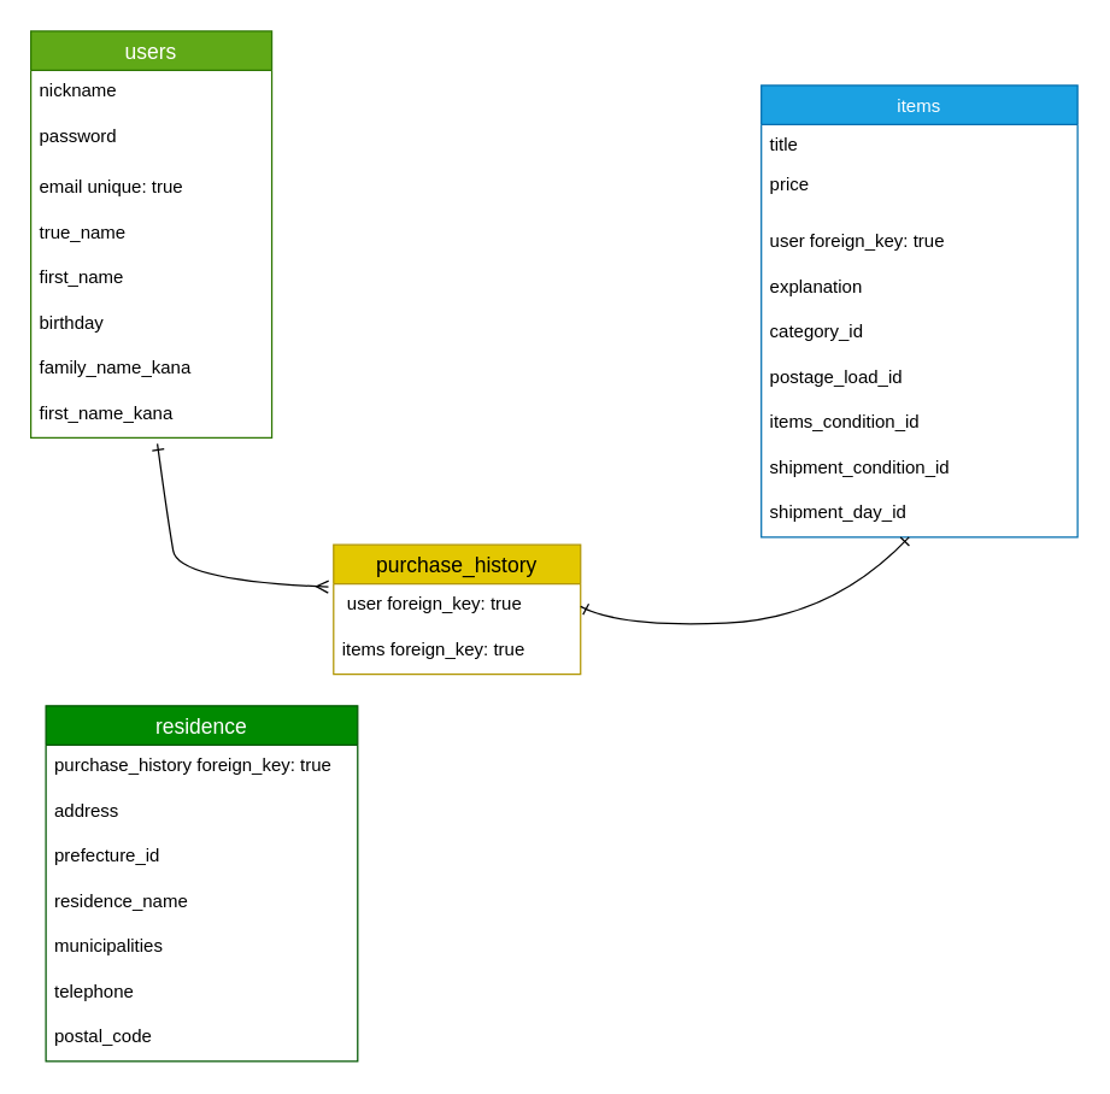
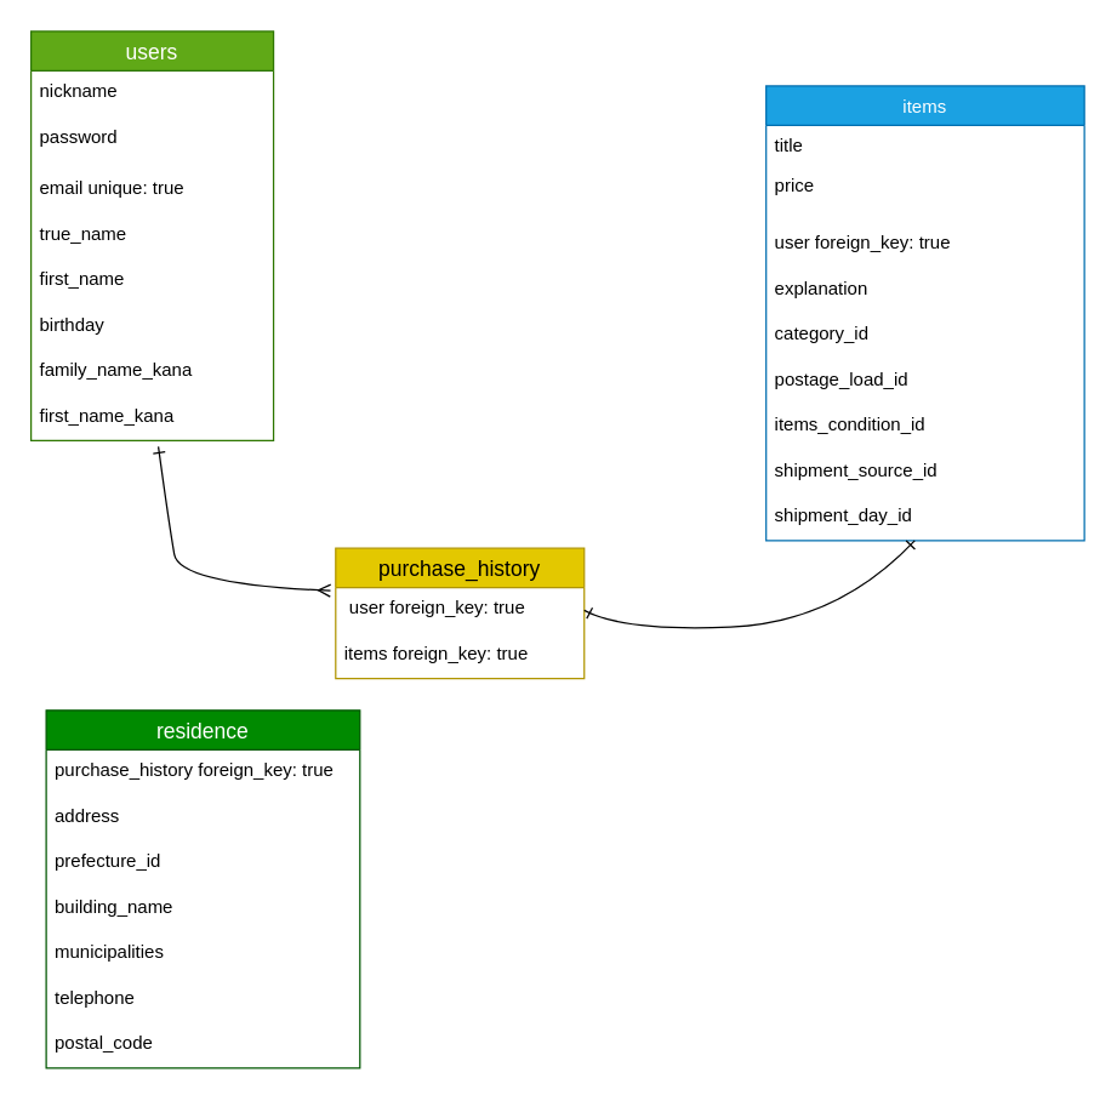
  <mxCell id="0" />
  <mxCell id="1" parent="0" />
  <mxCell id="2" value="users" style="swimlane;fontStyle=0;childLayout=stackLayout;horizontal=1;startSize=26;horizontalStack=0;resizeParent=1;resizeParentMax=0;resizeLast=0;collapsible=1;marginBottom=0;align=center;fontSize=14;fillColor=#60a917;strokeColor=#2D7600;fontColor=#ffffff;" vertex="1" parent="1"><mxGeometry x="20" y="20" width="160" height="270" as="geometry" /></mxCell>
  <mxCell id="3" value="nickname" style="text;strokeColor=none;fillColor=none;spacingLeft=4;spacingRight=4;overflow=hidden;rotatable=0;points=[[0,0.5],[1,0.5]];portConstraint=eastwest;fontSize=12;" vertex="1" parent="2"><mxGeometry y="26" width="160" height="30" as="geometry" /></mxCell>
  <mxCell id="4" value="password" style="text;strokeColor=none;fillColor=none;spacingLeft=4;spacingRight=4;overflow=hidden;rotatable=0;points=[[0,0.5],[1,0.5]];portConstraint=eastwest;fontSize=12;" vertex="1" parent="2"><mxGeometry y="56" width="160" height="34" as="geometry" /></mxCell>
  <mxCell id="5" value="email unique: true" style="text;strokeColor=none;fillColor=none;spacingLeft=4;spacingRight=4;overflow=hidden;rotatable=0;points=[[0,0.5],[1,0.5]];portConstraint=eastwest;fontSize=12;" vertex="1" parent="2"><mxGeometry y="90" width="160" height="30" as="geometry" /></mxCell>
  <mxCell id="6" value="true_name" style="text;strokeColor=none;fillColor=none;spacingLeft=4;spacingRight=4;overflow=hidden;rotatable=0;points=[[0,0.5],[1,0.5]];portConstraint=eastwest;fontSize=12;" vertex="1" parent="2"><mxGeometry y="120" width="160" height="30" as="geometry" /></mxCell>
  <mxCell id="7" value="first_name" style="text;strokeColor=none;fillColor=none;spacingLeft=4;spacingRight=4;overflow=hidden;rotatable=0;points=[[0,0.5],[1,0.5]];portConstraint=eastwest;fontSize=12;" vertex="1" parent="2"><mxGeometry y="150" width="160" height="30" as="geometry" /></mxCell>
  <mxCell id="8" value="birthday" style="text;strokeColor=none;fillColor=none;spacingLeft=4;spacingRight=4;overflow=hidden;rotatable=0;points=[[0,0.5],[1,0.5]];portConstraint=eastwest;fontSize=12;" vertex="1" parent="2"><mxGeometry y="180" width="160" height="30" as="geometry" /></mxCell>
  <mxCell id="9" value="family_name_kana " style="text;strokeColor=none;fillColor=none;spacingLeft=4;spacingRight=4;overflow=hidden;rotatable=0;points=[[0,0.5],[1,0.5]];portConstraint=eastwest;fontSize=12;" vertex="1" parent="2"><mxGeometry y="210" width="160" height="30" as="geometry" /></mxCell>
  <mxCell id="10" value="first_name_kana" style="text;strokeColor=none;fillColor=none;spacingLeft=4;spacingRight=4;overflow=hidden;rotatable=0;points=[[0,0.5],[1,0.5]];portConstraint=eastwest;fontSize=12;" vertex="1" parent="2"><mxGeometry y="240" width="160" height="30" as="geometry" /></mxCell>
  <mxCell id="11" value="items" style="swimlane;fontStyle=0;childLayout=stackLayout;horizontal=1;startSize=26;horizontalStack=0;resizeParent=1;resizeParentMax=0;resizeLast=0;collapsible=1;marginBottom=0;fillColor=#1ba1e2;strokeColor=#006EAF;fontColor=#ffffff;" vertex="1" parent="1"><mxGeometry x="505" y="56" width="210" height="300" as="geometry" /></mxCell>
  <mxCell id="12" value="title" style="text;strokeColor=none;fillColor=none;align=left;verticalAlign=top;spacingLeft=4;spacingRight=4;overflow=hidden;rotatable=0;points=[[0,0.5],[1,0.5]];portConstraint=eastwest;" vertex="1" parent="11"><mxGeometry y="26" width="210" height="26" as="geometry" /></mxCell>
  <mxCell id="13" value="price&#10;&#10;&#10;" style="text;strokeColor=none;fillColor=none;align=left;verticalAlign=top;spacingLeft=4;spacingRight=4;overflow=hidden;rotatable=0;points=[[0,0.5],[1,0.5]];portConstraint=eastwest;fontStyle=0" vertex="1" parent="11"><mxGeometry y="52" width="210" height="38" as="geometry" /></mxCell>
  <mxCell id="14" value="user foreign_key: true" style="text;strokeColor=none;fillColor=none;spacingLeft=4;spacingRight=4;overflow=hidden;rotatable=0;points=[[0,0.5],[1,0.5]];portConstraint=eastwest;fontSize=12;" vertex="1" parent="11"><mxGeometry y="90" width="210" height="30" as="geometry" /></mxCell>
  <mxCell id="15" value="explanation" style="text;strokeColor=none;fillColor=none;spacingLeft=4;spacingRight=4;overflow=hidden;rotatable=0;points=[[0,0.5],[1,0.5]];portConstraint=eastwest;fontSize=12;" vertex="1" parent="11"><mxGeometry y="120" width="210" height="30" as="geometry" /></mxCell>
  <mxCell id="16" value="category_id" style="text;strokeColor=none;fillColor=none;spacingLeft=4;spacingRight=4;overflow=hidden;rotatable=0;points=[[0,0.5],[1,0.5]];portConstraint=eastwest;fontSize=12;" vertex="1" parent="11"><mxGeometry y="150" width="210" height="30" as="geometry" /></mxCell>
  <mxCell id="17" value="postage_load_id" style="text;strokeColor=none;fillColor=none;spacingLeft=4;spacingRight=4;overflow=hidden;rotatable=0;points=[[0,0.5],[1,0.5]];portConstraint=eastwest;fontSize=12;" vertex="1" parent="11"><mxGeometry y="180" width="210" height="30" as="geometry" /></mxCell>
  <mxCell id="18" value="items_condition_id" style="text;strokeColor=none;fillColor=none;spacingLeft=4;spacingRight=4;overflow=hidden;rotatable=0;points=[[0,0.5],[1,0.5]];portConstraint=eastwest;fontSize=12;" vertex="1" parent="11"><mxGeometry y="210" width="210" height="30" as="geometry" /></mxCell>
- <mxCell id="19" value="shipment_condition_id" style="text;strokeColor=none;fillColor=none;spacingLeft=4;spacingRight=4;overflow=hidden;rotatable=0;points=[[0,0.5],[1,0.5]];portConstraint=eastwest;fontSize=12;" vertex="1" parent="11"><mxGeometry y="240" width="210" height="30" as="geometry" /></mxCell>
+ <mxCell id="19" value="shipment_source_id" style="text;strokeColor=none;fillColor=none;spacingLeft=4;spacingRight=4;overflow=hidden;rotatable=0;points=[[0,0.5],[1,0.5]];portConstraint=eastwest;fontSize=12;" vertex="1" parent="11"><mxGeometry y="240" width="210" height="30" as="geometry" /></mxCell>
  <mxCell id="20" value="shipment_day_id" style="text;strokeColor=none;fillColor=none;spacingLeft=4;spacingRight=4;overflow=hidden;rotatable=0;points=[[0,0.5],[1,0.5]];portConstraint=eastwest;fontSize=12;" vertex="1" parent="11"><mxGeometry y="270" width="210" height="30" as="geometry" /></mxCell>
  <mxCell id="21" value="" style="curved=1;endArrow=ERmany;html=1;endFill=0;startArrow=ERone;startFill=0;entryX=-0.021;entryY=0.067;entryDx=0;entryDy=0;entryPerimeter=0;exitX=0.525;exitY=1.133;exitDx=0;exitDy=0;exitPerimeter=0;" edge="1" parent="1" source="10" target="23"><mxGeometry width="50" height="50" relative="1" as="geometry"><mxPoint x="101" y="299" as="sourcePoint" /><mxPoint x="187" y="376" as="targetPoint" /><Array as="points"><mxPoint x="111" y="345" /><mxPoint x="118" y="385" /></Array></mxGeometry></mxCell>
  <mxCell id="22" value="purchase_history" style="swimlane;fontStyle=0;childLayout=stackLayout;horizontal=1;startSize=26;horizontalStack=0;resizeParent=1;resizeParentMax=0;resizeLast=0;collapsible=1;marginBottom=0;align=center;fontSize=14;fillColor=#e3c800;strokeColor=#B09500;fontColor=#000000;" vertex="1" parent="1"><mxGeometry x="221" y="361" width="164" height="86" as="geometry" /></mxCell>
  <mxCell id="23" value=" user foreign_key: true" style="text;strokeColor=none;fillColor=none;spacingLeft=4;spacingRight=4;overflow=hidden;rotatable=0;points=[[0,0.5],[1,0.5]];portConstraint=eastwest;fontSize=12;" vertex="1" parent="22"><mxGeometry y="26" width="164" height="30" as="geometry" /></mxCell>
  <mxCell id="24" value="items foreign_key: true" style="text;strokeColor=none;fillColor=none;spacingLeft=4;spacingRight=4;overflow=hidden;rotatable=0;points=[[0,0.5],[1,0.5]];portConstraint=eastwest;fontSize=12;" vertex="1" parent="22"><mxGeometry y="56" width="164" height="30" as="geometry" /></mxCell>
  <mxCell id="25" value="" style="curved=1;endArrow=ERone;html=1;endFill=0;startArrow=ERone;startFill=0;entryX=1;entryY=0.5;entryDx=0;entryDy=0;exitX=0.467;exitY=1;exitDx=0;exitDy=0;exitPerimeter=0;" edge="1" parent="1" source="20" target="23"><mxGeometry width="50" height="50" relative="1" as="geometry"><mxPoint x="475" y="489" as="sourcePoint" /><mxPoint x="354" y="410" as="targetPoint" /><Array as="points"><mxPoint x="552" y="410" /><mxPoint x="411" y="416" /></Array></mxGeometry></mxCell>
  <mxCell id="26" value="residence" style="swimlane;fontStyle=0;childLayout=stackLayout;horizontal=1;startSize=26;horizontalStack=0;resizeParent=1;resizeParentMax=0;resizeLast=0;collapsible=1;marginBottom=0;align=center;fontSize=14;fillColor=#008a00;strokeColor=#005700;fontColor=#ffffff;" vertex="1" parent="1"><mxGeometry x="30" y="468" width="207" height="236" as="geometry" /></mxCell>
  <mxCell id="27" value="purchase_history foreign_key: true" style="text;strokeColor=none;fillColor=none;spacingLeft=4;spacingRight=4;overflow=hidden;rotatable=0;points=[[0,0.5],[1,0.5]];portConstraint=eastwest;fontSize=12;" vertex="1" parent="26"><mxGeometry y="26" width="207" height="30" as="geometry" /></mxCell>
  <mxCell id="28" value="address" style="text;strokeColor=none;fillColor=none;spacingLeft=4;spacingRight=4;overflow=hidden;rotatable=0;points=[[0,0.5],[1,0.5]];portConstraint=eastwest;fontSize=12;" vertex="1" parent="26"><mxGeometry y="56" width="207" height="30" as="geometry" /></mxCell>
  <mxCell id="29" value="prefecture_id" style="text;strokeColor=none;fillColor=none;spacingLeft=4;spacingRight=4;overflow=hidden;rotatable=0;points=[[0,0.5],[1,0.5]];portConstraint=eastwest;fontSize=12;" vertex="1" parent="26"><mxGeometry y="86" width="207" height="30" as="geometry" /></mxCell>
- <mxCell id="30" value="residence_name" style="text;strokeColor=none;fillColor=none;spacingLeft=4;spacingRight=4;overflow=hidden;rotatable=0;points=[[0,0.5],[1,0.5]];portConstraint=eastwest;fontSize=12;" vertex="1" parent="26"><mxGeometry y="116" width="207" height="30" as="geometry" /></mxCell>
+ <mxCell id="30" value="building_name" style="text;strokeColor=none;fillColor=none;spacingLeft=4;spacingRight=4;overflow=hidden;rotatable=0;points=[[0,0.5],[1,0.5]];portConstraint=eastwest;fontSize=12;" vertex="1" parent="26"><mxGeometry y="116" width="207" height="30" as="geometry" /></mxCell>
  <mxCell id="31" value="municipalities" style="text;strokeColor=none;fillColor=none;spacingLeft=4;spacingRight=4;overflow=hidden;rotatable=0;points=[[0,0.5],[1,0.5]];portConstraint=eastwest;fontSize=12;" vertex="1" parent="26"><mxGeometry y="146" width="207" height="30" as="geometry" /></mxCell>
  <mxCell id="32" value="telephone" style="text;strokeColor=none;fillColor=none;spacingLeft=4;spacingRight=4;overflow=hidden;rotatable=0;points=[[0,0.5],[1,0.5]];portConstraint=eastwest;fontSize=12;" vertex="1" parent="26"><mxGeometry y="176" width="207" height="30" as="geometry" /></mxCell>
  <mxCell id="33" value="postal_code" style="text;strokeColor=none;fillColor=none;spacingLeft=4;spacingRight=4;overflow=hidden;rotatable=0;points=[[0,0.5],[1,0.5]];portConstraint=eastwest;fontSize=12;" vertex="1" parent="26"><mxGeometry y="206" width="207" height="30" as="geometry" /></mxCell>
